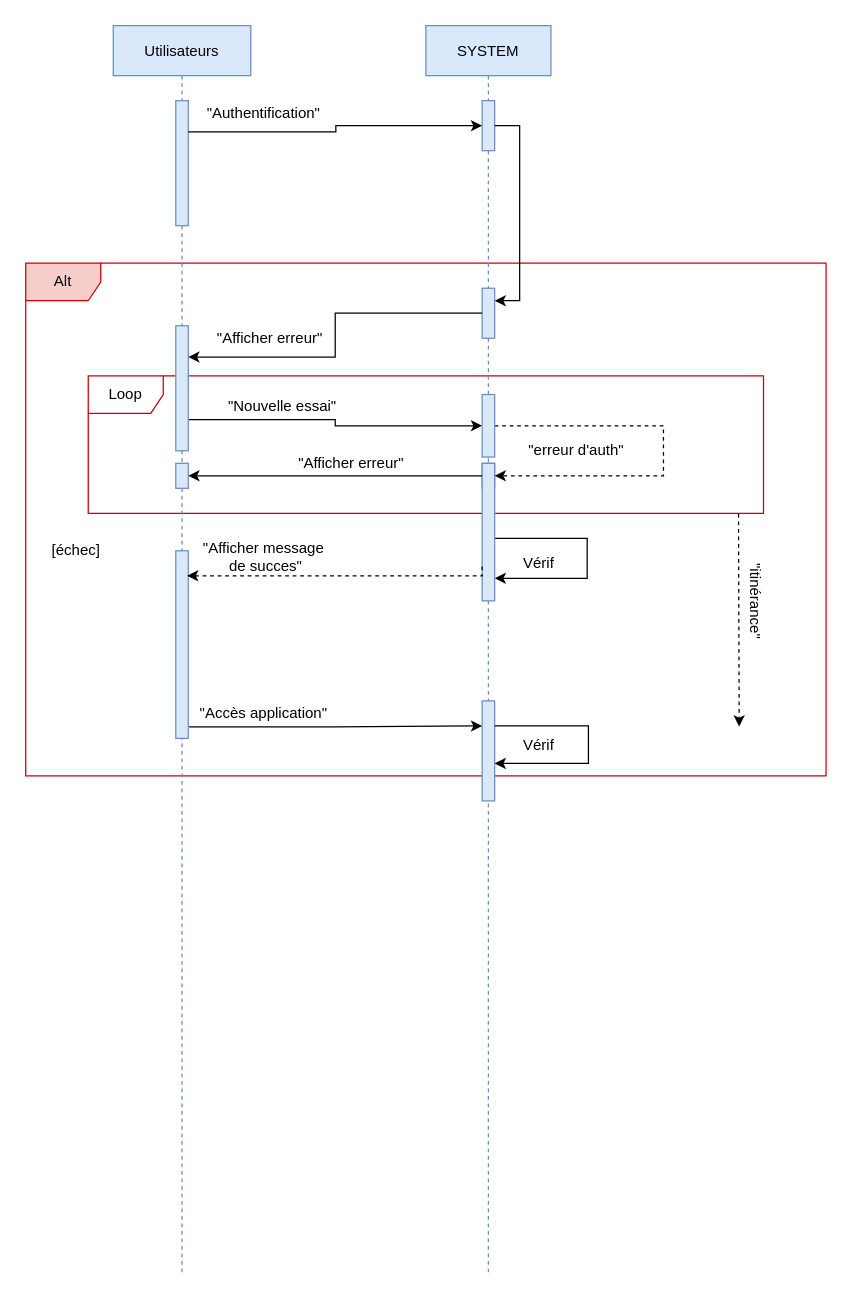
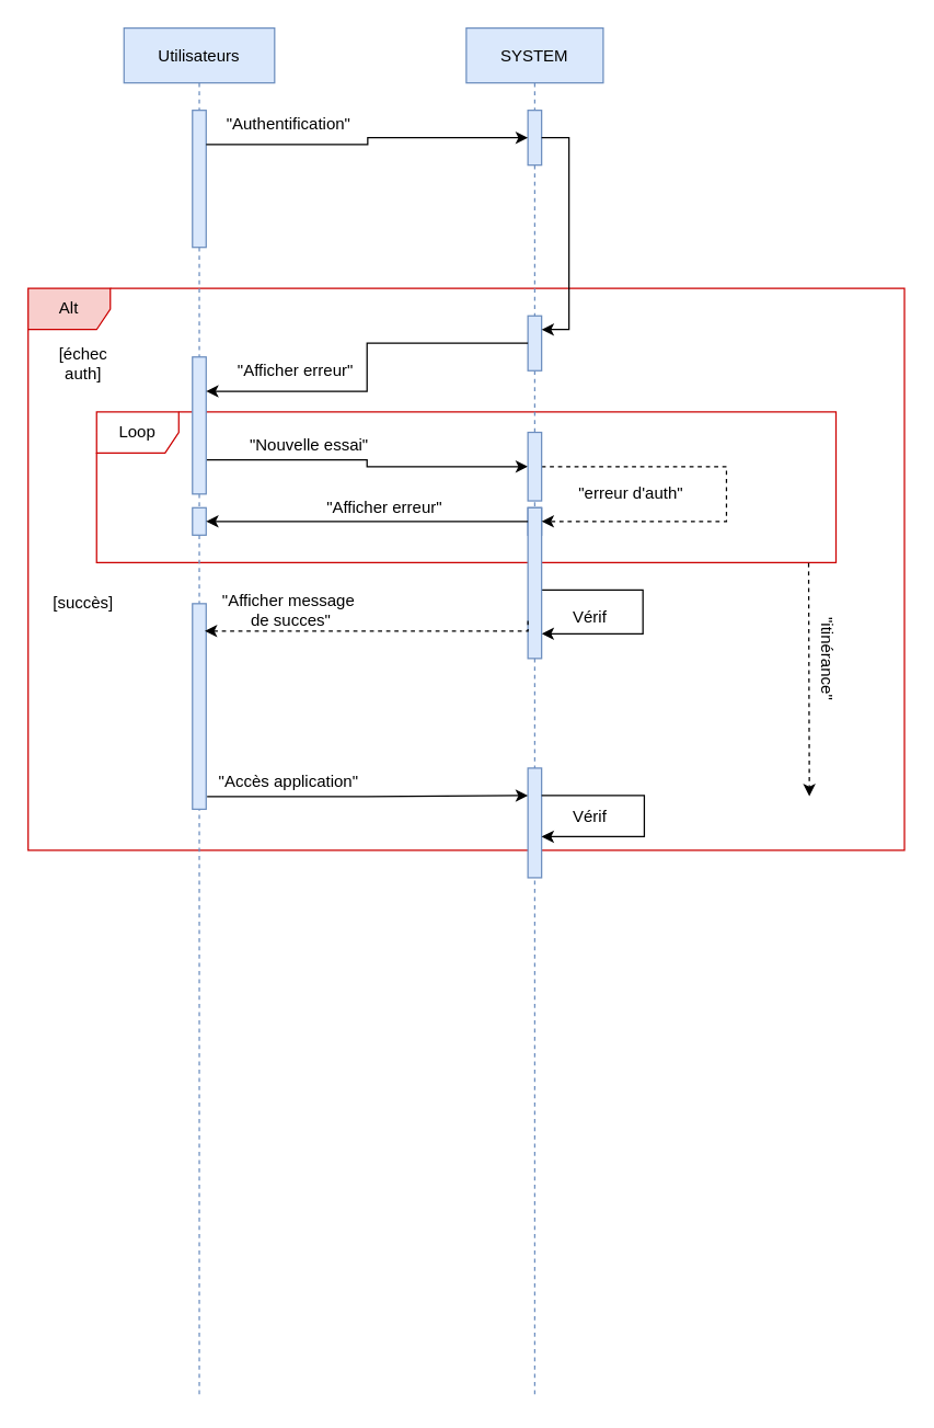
  <mxCell id="0" />
  <mxCell id="1" parent="0" />
  <mxCell id="2" value="Alt" style="shape=umlFrame;whiteSpace=wrap;html=1;fillColor=#f8cecc;strokeColor=#CC0000;" vertex="1" parent="1"><mxGeometry x="20" y="210" width="640" height="410" as="geometry" /></mxCell>
  <mxCell id="3" value="Loop" style="shape=umlFrame;whiteSpace=wrap;html=1;strokeColor=#CC0000;" vertex="1" parent="1"><mxGeometry x="70" y="300" width="540" height="110" as="geometry" /></mxCell>
  <mxCell id="4" value="Utilisateurs" style="shape=umlLifeline;perimeter=lifelinePerimeter;container=1;collapsible=0;recursiveResize=0;rounded=0;shadow=0;strokeWidth=1;fillColor=#dae8fc;strokeColor=#6c8ebf;" vertex="1" parent="1"><mxGeometry x="90" y="20" width="110" height="1000" as="geometry" /></mxCell>
  <mxCell id="5" value="" style="rounded=0;whiteSpace=wrap;html=1;fillColor=#dae8fc;strokeColor=#6c8ebf;" vertex="1" parent="4"><mxGeometry x="50" y="60" width="10" height="100" as="geometry" /></mxCell>
  <mxCell id="6" value="" style="rounded=0;whiteSpace=wrap;html=1;fillColor=#dae8fc;strokeColor=#6c8ebf;" vertex="1" parent="4"><mxGeometry x="50" y="350" width="10" height="20" as="geometry" /></mxCell>
  <mxCell id="7" value="" style="rounded=0;whiteSpace=wrap;html=1;fillColor=#dae8fc;strokeColor=#6c8ebf;" vertex="1" parent="4"><mxGeometry x="50" y="420" width="10" height="150" as="geometry" /></mxCell>
  <mxCell id="8" value="SYSTEM" style="shape=umlLifeline;perimeter=lifelinePerimeter;container=1;collapsible=0;recursiveResize=0;rounded=0;shadow=0;strokeWidth=1;fillColor=#dae8fc;strokeColor=#6c8ebf;" vertex="1" parent="1"><mxGeometry x="340" y="20" width="100" height="1000" as="geometry" /></mxCell>
  <mxCell id="9" value="" style="rounded=0;whiteSpace=wrap;html=1;fillColor=#dae8fc;strokeColor=#6c8ebf;" vertex="1" parent="8"><mxGeometry x="45" y="210" width="10" height="40" as="geometry" /></mxCell>
  <mxCell id="10" value="" style="rounded=0;whiteSpace=wrap;html=1;fillColor=#dae8fc;strokeColor=#6c8ebf;" vertex="1" parent="8"><mxGeometry x="45" y="60" width="10" height="40" as="geometry" /></mxCell>
  <mxCell id="11" value="" style="rounded=0;whiteSpace=wrap;html=1;fillColor=#dae8fc;strokeColor=#6c8ebf;" vertex="1" parent="8"><mxGeometry x="45" y="350" width="10" height="20" as="geometry" /></mxCell>
  <mxCell id="12" value="" style="rounded=0;whiteSpace=wrap;html=1;fillColor=#dae8fc;strokeColor=#6c8ebf;" vertex="1" parent="8"><mxGeometry x="45" y="540" width="10" height="80" as="geometry" /></mxCell>
  <mxCell id="13" style="edgeStyle=orthogonalEdgeStyle;rounded=0;orthogonalLoop=1;jettySize=auto;html=1;exitX=1;exitY=0.25;exitDx=0;exitDy=0;" edge="1" parent="8" source="12"><mxGeometry relative="1" as="geometry"><Array as="points"><mxPoint x="130" y="560" /><mxPoint x="130" y="590" /><mxPoint x="55" y="590" /></Array><mxPoint x="55" y="590" as="targetPoint" /></mxGeometry></mxCell>
  <mxCell id="14" style="edgeStyle=orthogonalEdgeStyle;rounded=0;orthogonalLoop=1;jettySize=auto;html=1;" edge="1" parent="8"><mxGeometry relative="1" as="geometry"><Array as="points"><mxPoint x="129" y="410" /><mxPoint x="129" y="442" /></Array><mxPoint x="50" y="420" as="sourcePoint" /><mxPoint x="55" y="442" as="targetPoint" /></mxGeometry></mxCell>
  <mxCell id="15" style="edgeStyle=orthogonalEdgeStyle;rounded=0;orthogonalLoop=1;jettySize=auto;html=1;exitX=1;exitY=0.5;exitDx=0;exitDy=0;entryX=1;entryY=0.25;entryDx=0;entryDy=0;" edge="1" parent="8" source="10" target="9"><mxGeometry relative="1" as="geometry"><mxPoint x="163.71" y="79.26" as="targetPoint" /></mxGeometry></mxCell>
  <mxCell id="16" value="" style="rounded=0;whiteSpace=wrap;html=1;fillColor=#dae8fc;strokeColor=#6c8ebf;" vertex="1" parent="8"><mxGeometry x="45" y="350" width="10" height="110" as="geometry" /></mxCell>
+ <mxCell id="17" value="&lt;div&gt;[échec&lt;/div&gt;&lt;div&gt;auth]&lt;/div&gt;" style="text;html=1;align=center;verticalAlign=middle;resizable=0;points=[];autosize=1;" vertex="1" parent="1"><mxGeometry x="35" y="250" width="50" height="30" as="geometry" /></mxCell>
  <mxCell id="18" style="edgeStyle=orthogonalEdgeStyle;rounded=0;orthogonalLoop=1;jettySize=auto;html=1;exitX=1;exitY=0.75;exitDx=0;exitDy=0;entryX=0;entryY=0.5;entryDx=0;entryDy=0;" edge="1" parent="1" source="19" target="25"><mxGeometry relative="1" as="geometry" /></mxCell>
  <mxCell id="19" value="" style="rounded=0;whiteSpace=wrap;html=1;fillColor=#dae8fc;strokeColor=#6c8ebf;" vertex="1" parent="1"><mxGeometry x="140" y="260" width="10" height="100" as="geometry" /></mxCell>
  <mxCell id="20" style="edgeStyle=orthogonalEdgeStyle;rounded=0;orthogonalLoop=1;jettySize=auto;html=1;exitX=0;exitY=0.5;exitDx=0;exitDy=0;entryX=1;entryY=0.25;entryDx=0;entryDy=0;" edge="1" parent="1" source="9" target="19"><mxGeometry relative="1" as="geometry" /></mxCell>
  <mxCell id="21" style="edgeStyle=orthogonalEdgeStyle;rounded=0;orthogonalLoop=1;jettySize=auto;html=1;exitX=1;exitY=0.25;exitDx=0;exitDy=0;entryX=0;entryY=0.5;entryDx=0;entryDy=0;" edge="1" parent="1" source="5" target="10"><mxGeometry relative="1" as="geometry"><Array as="points"><mxPoint x="268" y="105" /><mxPoint x="268" y="100" /></Array></mxGeometry></mxCell>
  <mxCell id="22" value="&quot;Authentification&quot;" style="text;html=1;align=center;verticalAlign=middle;resizable=0;points=[];autosize=1;" vertex="1" parent="1"><mxGeometry x="155" y="80" width="110" height="20" as="geometry" /></mxCell>
  <mxCell id="23" value="&quot;Afficher erreur&quot;" style="text;html=1;align=center;verticalAlign=middle;resizable=0;points=[];autosize=1;" vertex="1" parent="1"><mxGeometry x="165" y="260" width="100" height="20" as="geometry" /></mxCell>
  <mxCell id="24" style="edgeStyle=orthogonalEdgeStyle;rounded=0;orthogonalLoop=1;jettySize=auto;html=1;exitX=1;exitY=0.5;exitDx=0;exitDy=0;entryX=1;entryY=0.5;entryDx=0;entryDy=0;dashed=1;startArrow=none;startFill=0;" edge="1" parent="1" source="25" target="11"><mxGeometry relative="1" as="geometry"><Array as="points"><mxPoint x="530" y="340" /><mxPoint x="530" y="380" /></Array></mxGeometry></mxCell>
  <mxCell id="25" value="" style="rounded=0;whiteSpace=wrap;html=1;fillColor=#dae8fc;strokeColor=#6c8ebf;" vertex="1" parent="1"><mxGeometry x="385" y="315" width="10" height="50" as="geometry" /></mxCell>
  <mxCell id="26" value="&quot;Nouvelle essai&quot;" style="text;html=1;align=center;verticalAlign=middle;resizable=0;points=[];autosize=1;" vertex="1" parent="1"><mxGeometry x="170" y="315" width="110" height="20" as="geometry" /></mxCell>
  <mxCell id="27" style="edgeStyle=orthogonalEdgeStyle;rounded=0;orthogonalLoop=1;jettySize=auto;html=1;exitX=0;exitY=0.5;exitDx=0;exitDy=0;entryX=1;entryY=0.5;entryDx=0;entryDy=0;" edge="1" parent="1" source="11" target="6"><mxGeometry relative="1" as="geometry" /></mxCell>
  <mxCell id="28" value="&quot;Afficher erreur&quot;" style="text;html=1;align=center;verticalAlign=middle;resizable=0;points=[];autosize=1;" vertex="1" parent="1"><mxGeometry x="230" y="360" width="100" height="20" as="geometry" /></mxCell>
  <mxCell id="29" value="" style="endArrow=classic;html=1;entryX=0.964;entryY=0.004;entryDx=0;entryDy=0;entryPerimeter=0;exitX=0.963;exitY=1.004;exitDx=0;exitDy=0;exitPerimeter=0;dashed=1;" edge="1" parent="1" source="3"><mxGeometry width="50" height="50" relative="1" as="geometry"><mxPoint x="610" y="350" as="sourcePoint" /><mxPoint x="590.56" y="580.48" as="targetPoint" /></mxGeometry></mxCell>
  <mxCell id="30" value="&quot;itinérance&quot;" style="text;html=1;align=center;verticalAlign=middle;resizable=0;points=[];autosize=1;rotation=90;" vertex="1" parent="1"><mxGeometry x="564" y="470" width="80" height="20" as="geometry" /></mxCell>
- <mxCell id="31" value="&lt;div&gt;[échec]&lt;/div&gt;" style="text;html=1;align=center;verticalAlign=middle;resizable=0;points=[];autosize=1;" vertex="1" parent="1"><mxGeometry x="30" y="430" width="60" height="20" as="geometry" /></mxCell>
+ <mxCell id="31" value="&lt;div&gt;[succès]&lt;/div&gt;" style="text;html=1;align=center;verticalAlign=middle;resizable=0;points=[];autosize=1;" vertex="1" parent="1"><mxGeometry x="30" y="430" width="60" height="20" as="geometry" /></mxCell>
  <mxCell id="32" value="&quot;Afficher message&lt;br&gt;&amp;nbsp;de succes&quot;" style="text;html=1;align=center;verticalAlign=middle;resizable=0;points=[];autosize=1;" vertex="1" parent="1"><mxGeometry x="155" y="430" width="110" height="30" as="geometry" /></mxCell>
  <mxCell id="33" value="&quot;Accès application&quot;" style="text;html=1;align=center;verticalAlign=middle;resizable=0;points=[];autosize=1;" vertex="1" parent="1"><mxGeometry x="150" y="560" width="120" height="20" as="geometry" /></mxCell>
  <mxCell id="34" style="edgeStyle=orthogonalEdgeStyle;rounded=0;orthogonalLoop=1;jettySize=auto;html=1;exitX=1.069;exitY=0.938;exitDx=0;exitDy=0;entryX=0;entryY=0.25;entryDx=0;entryDy=0;exitPerimeter=0;" edge="1" parent="1" source="7" target="12"><mxGeometry relative="1" as="geometry" /></mxCell>
  <mxCell id="35" value="Vérif" style="text;html=1;align=center;verticalAlign=middle;resizable=0;points=[];autosize=1;" vertex="1" parent="1"><mxGeometry x="410" y="586" width="40" height="20" as="geometry" /></mxCell>
  <mxCell id="36" value="&lt;div&gt;Vérif &lt;br&gt;&lt;/div&gt;" style="text;html=1;align=center;verticalAlign=middle;resizable=0;points=[];autosize=1;" vertex="1" parent="1"><mxGeometry x="410" y="440" width="40" height="20" as="geometry" /></mxCell>
  <mxCell id="37" value="&quot;erreur d'auth&quot;" style="text;html=1;align=center;verticalAlign=middle;resizable=0;points=[];autosize=1;" vertex="1" parent="1"><mxGeometry x="415" y="350" width="90" height="20" as="geometry" /></mxCell>
  <mxCell id="38" style="edgeStyle=orthogonalEdgeStyle;rounded=0;orthogonalLoop=1;jettySize=auto;html=1;exitX=0;exitY=0.75;exitDx=0;exitDy=0;dashed=1;startArrow=none;startFill=0;" edge="1" parent="1" source="16"><mxGeometry relative="1" as="geometry"><mxPoint x="149" y="460" as="targetPoint" /><Array as="points"><mxPoint x="385" y="460" /><mxPoint x="149" y="460" /></Array></mxGeometry></mxCell>
